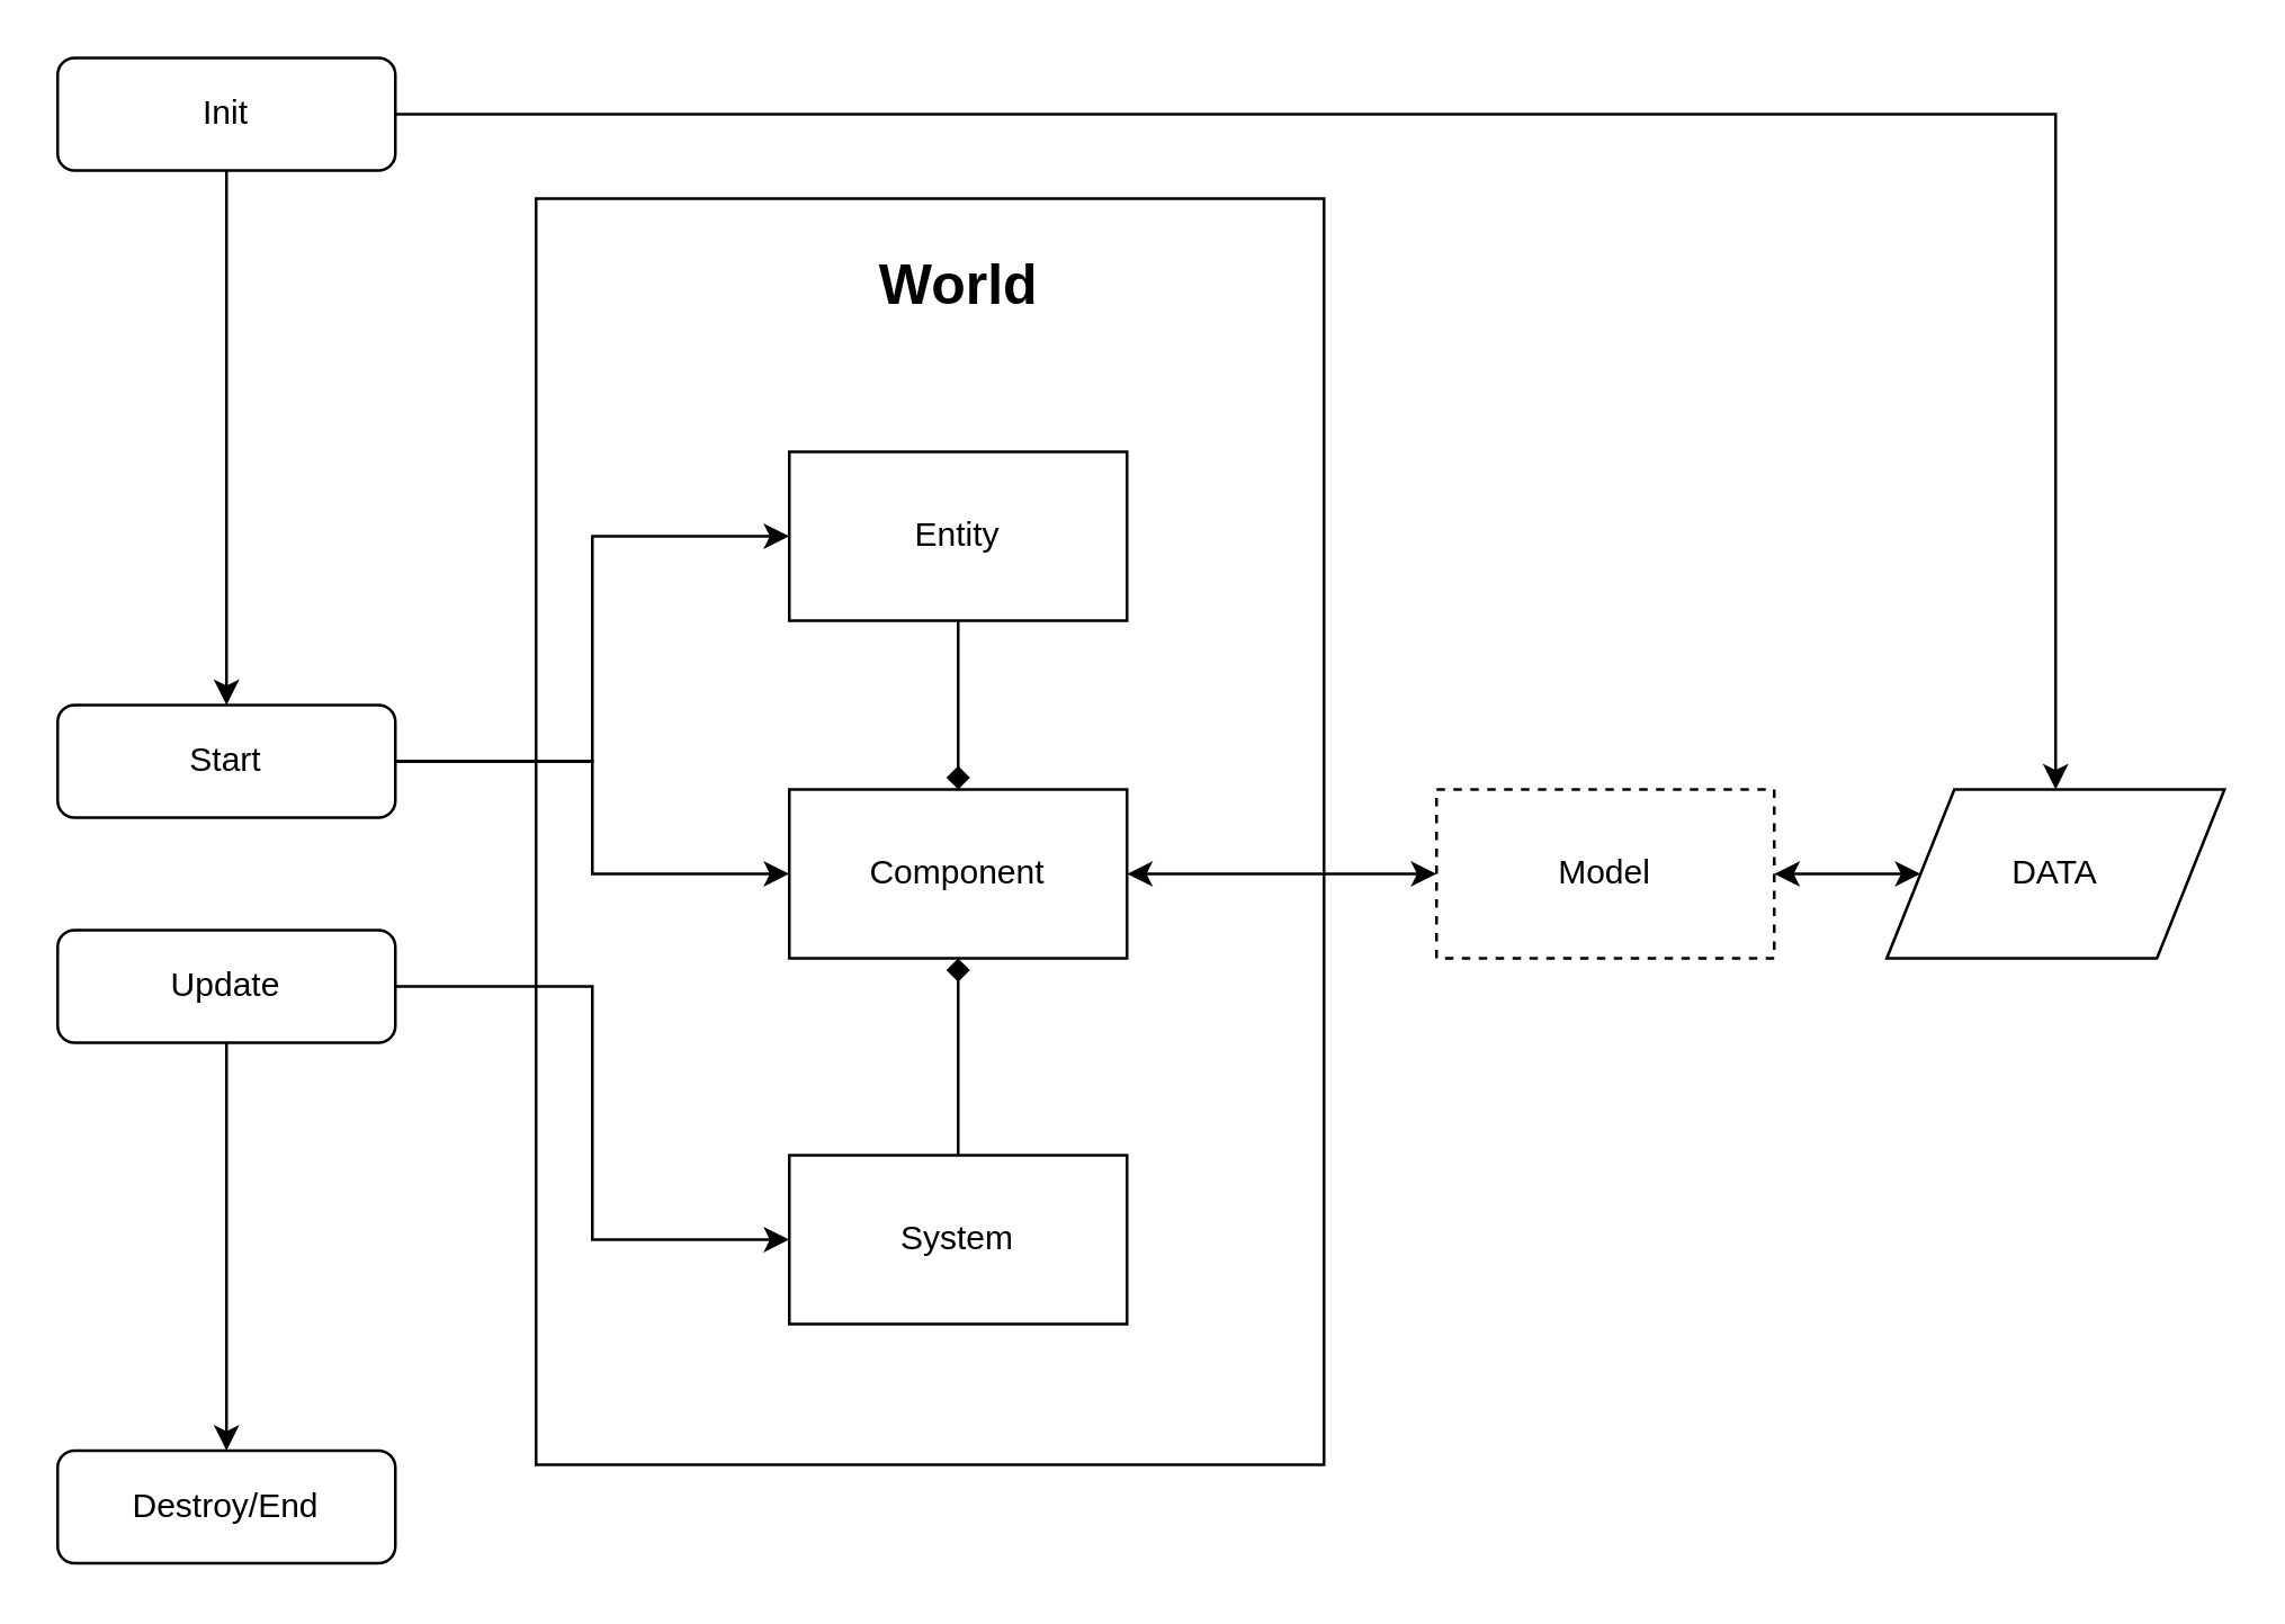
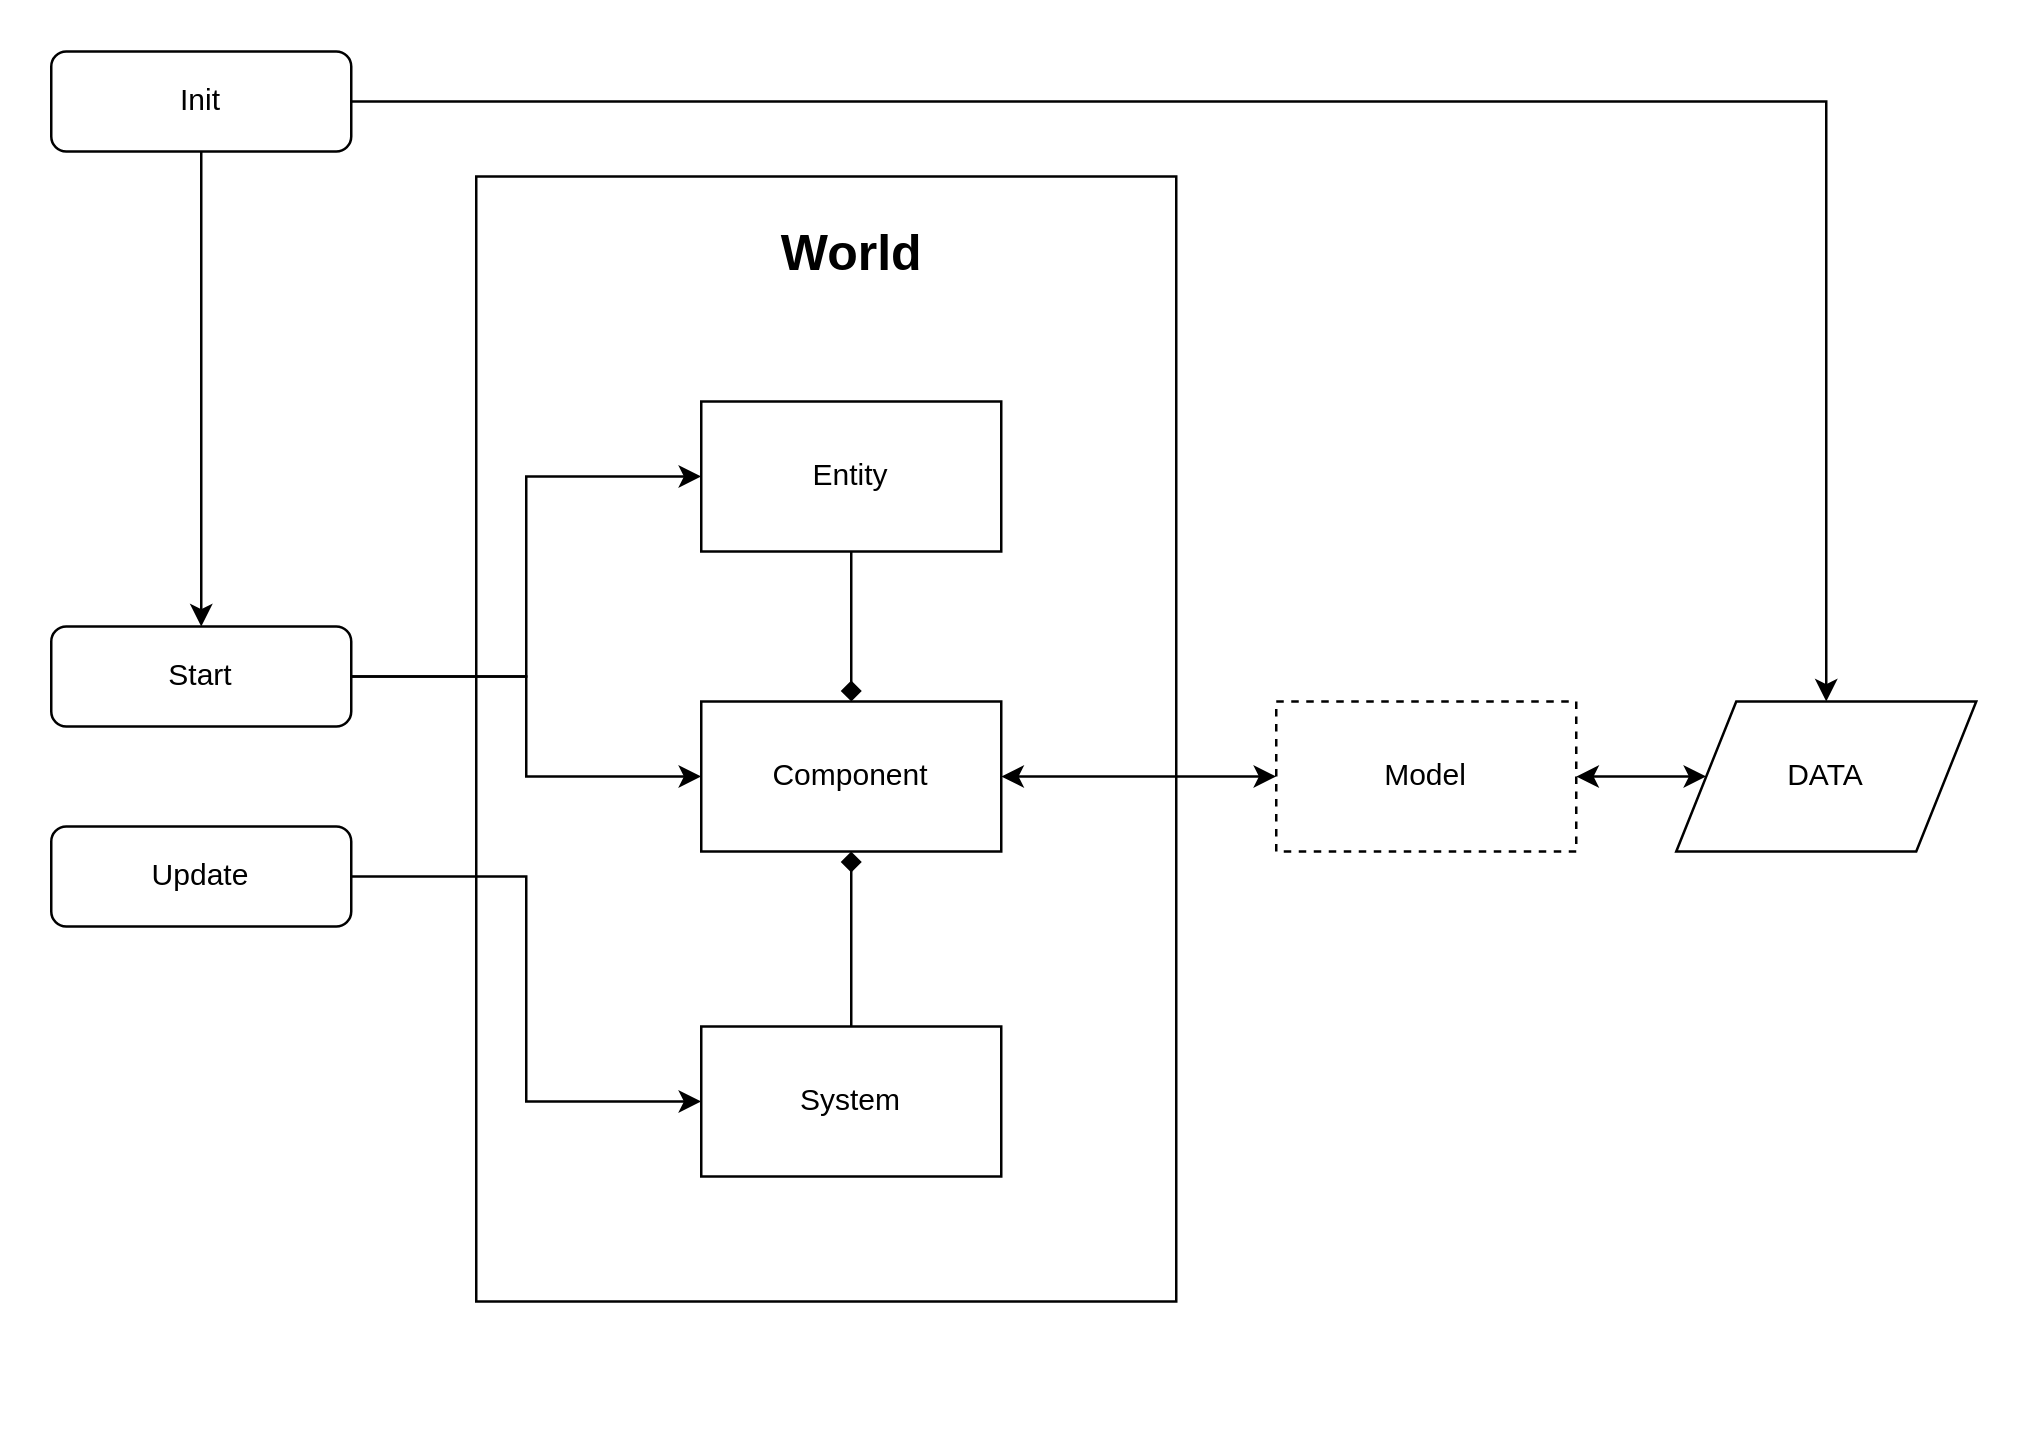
  <mxCell id="0" />
  <mxCell id="1" parent="0" />
  <mxCell id="2" value="" style="rounded=0;whiteSpace=wrap;html=1;" vertex="1" parent="1"><mxGeometry x="190" y="70" width="280" height="450" as="geometry" /></mxCell>
  <mxCell id="3" style="edgeStyle=orthogonalEdgeStyle;rounded=0;orthogonalLoop=1;jettySize=auto;html=1;entryX=0.5;entryY=0;entryDx=0;entryDy=0;" edge="1" parent="1" source="5" target="8"><mxGeometry relative="1" as="geometry" /></mxCell>
  <mxCell id="4" style="edgeStyle=orthogonalEdgeStyle;rounded=0;orthogonalLoop=1;jettySize=auto;html=1;entryX=0.5;entryY=0;entryDx=0;entryDy=0;" edge="1" parent="1" source="5" target="13"><mxGeometry relative="1" as="geometry" /></mxCell>
  <mxCell id="5" value="Init" style="rounded=1;whiteSpace=wrap;html=1;fontSize=12;glass=0;strokeWidth=1;shadow=0;" parent="1" vertex="1"><mxGeometry x="20" y="20" width="120" height="40" as="geometry" /></mxCell>
  <mxCell id="6" style="edgeStyle=orthogonalEdgeStyle;rounded=0;orthogonalLoop=1;jettySize=auto;html=1;" edge="1" parent="1" source="8" target="18"><mxGeometry relative="1" as="geometry" /></mxCell>
  <mxCell id="7" style="edgeStyle=orthogonalEdgeStyle;rounded=0;orthogonalLoop=1;jettySize=auto;html=1;entryX=0;entryY=0.5;entryDx=0;entryDy=0;" edge="1" parent="1" source="8" target="17"><mxGeometry relative="1" as="geometry" /></mxCell>
  <mxCell id="8" value="Start" style="rounded=1;whiteSpace=wrap;html=1;fontSize=12;glass=0;strokeWidth=1;shadow=0;" vertex="1" parent="1"><mxGeometry x="20" y="250" width="120" height="40" as="geometry" /></mxCell>
- <mxCell id="9" style="edgeStyle=orthogonalEdgeStyle;rounded=0;orthogonalLoop=1;jettySize=auto;html=1;entryX=0.5;entryY=0;entryDx=0;entryDy=0;" edge="1" parent="1" source="11" target="12"><mxGeometry relative="1" as="geometry" /></mxCell>
  <mxCell id="10" style="edgeStyle=orthogonalEdgeStyle;rounded=0;orthogonalLoop=1;jettySize=auto;html=1;entryX=0;entryY=0.5;entryDx=0;entryDy=0;" edge="1" parent="1" source="11" target="15"><mxGeometry relative="1" as="geometry" /></mxCell>
  <mxCell id="11" value="Update" style="rounded=1;whiteSpace=wrap;html=1;fontSize=12;glass=0;strokeWidth=1;shadow=0;" vertex="1" parent="1"><mxGeometry x="20" y="330" width="120" height="40" as="geometry" /></mxCell>
- <mxCell id="12" value="Destroy/End" style="rounded=1;whiteSpace=wrap;html=1;fontSize=12;glass=0;strokeWidth=1;shadow=0;" vertex="1" parent="1"><mxGeometry x="20" y="515" width="120" height="40" as="geometry" /></mxCell>
  <mxCell id="13" value="DATA" style="shape=parallelogram;perimeter=parallelogramPerimeter;whiteSpace=wrap;html=1;" vertex="1" parent="1"><mxGeometry x="670" y="280" width="120" height="60" as="geometry" /></mxCell>
  <mxCell id="14" style="edgeStyle=orthogonalEdgeStyle;rounded=0;orthogonalLoop=1;jettySize=auto;html=1;entryX=0.5;entryY=1;entryDx=0;entryDy=0;endArrow=diamond;" edge="1" parent="1" source="15" target="18"><mxGeometry relative="1" as="geometry" /></mxCell>
  <mxCell id="15" value="System" style="rounded=0;whiteSpace=wrap;html=1;" vertex="1" parent="1"><mxGeometry x="280" y="410" width="120" height="60" as="geometry" /></mxCell>
  <mxCell id="16" style="edgeStyle=orthogonalEdgeStyle;rounded=0;orthogonalLoop=1;jettySize=auto;html=1;entryX=0.5;entryY=0;entryDx=0;entryDy=0;endArrow=diamond;" edge="1" parent="1" source="17" target="18"><mxGeometry relative="1" as="geometry" /></mxCell>
  <mxCell id="17" value="Entity" style="rounded=0;whiteSpace=wrap;html=1;" vertex="1" parent="1"><mxGeometry x="280" y="160" width="120" height="60" as="geometry" /></mxCell>
  <mxCell id="18" value="Component" style="rounded=0;whiteSpace=wrap;html=1;" vertex="1" parent="1"><mxGeometry x="280" y="280" width="120" height="60" as="geometry" /></mxCell>
  <mxCell id="19" value="Model" style="rounded=0;whiteSpace=wrap;html=1;dashed=1;" vertex="1" parent="1"><mxGeometry x="510" y="280" width="120" height="60" as="geometry" /></mxCell>
  <mxCell id="20" value="" style="endArrow=classic;startArrow=classic;html=1;entryX=0;entryY=0.5;entryDx=0;entryDy=0;exitX=1;exitY=0.5;exitDx=0;exitDy=0;" edge="1" parent="1" source="18" target="19"><mxGeometry width="50" height="50" relative="1" as="geometry"><mxPoint x="410" y="410" as="sourcePoint" /><mxPoint x="460" y="360" as="targetPoint" /></mxGeometry></mxCell>
  <mxCell id="21" value="" style="endArrow=classic;startArrow=classic;html=1;entryX=0;entryY=0.5;entryDx=0;entryDy=0;exitX=1;exitY=0.5;exitDx=0;exitDy=0;" edge="1" parent="1" source="19" target="13"><mxGeometry width="50" height="50" relative="1" as="geometry"><mxPoint x="637" y="310" as="sourcePoint" /><mxPoint x="447" y="320" as="targetPoint" /></mxGeometry></mxCell>
  <mxCell id="22" value="&lt;font style=&quot;font-size: 20px&quot;&gt;&lt;b&gt;World&lt;/b&gt;&lt;/font&gt;" style="text;html=1;strokeColor=none;fillColor=none;align=center;verticalAlign=middle;whiteSpace=wrap;rounded=0;" vertex="1" parent="1"><mxGeometry x="302.5" y="80" width="75" height="40" as="geometry" /></mxCell>
